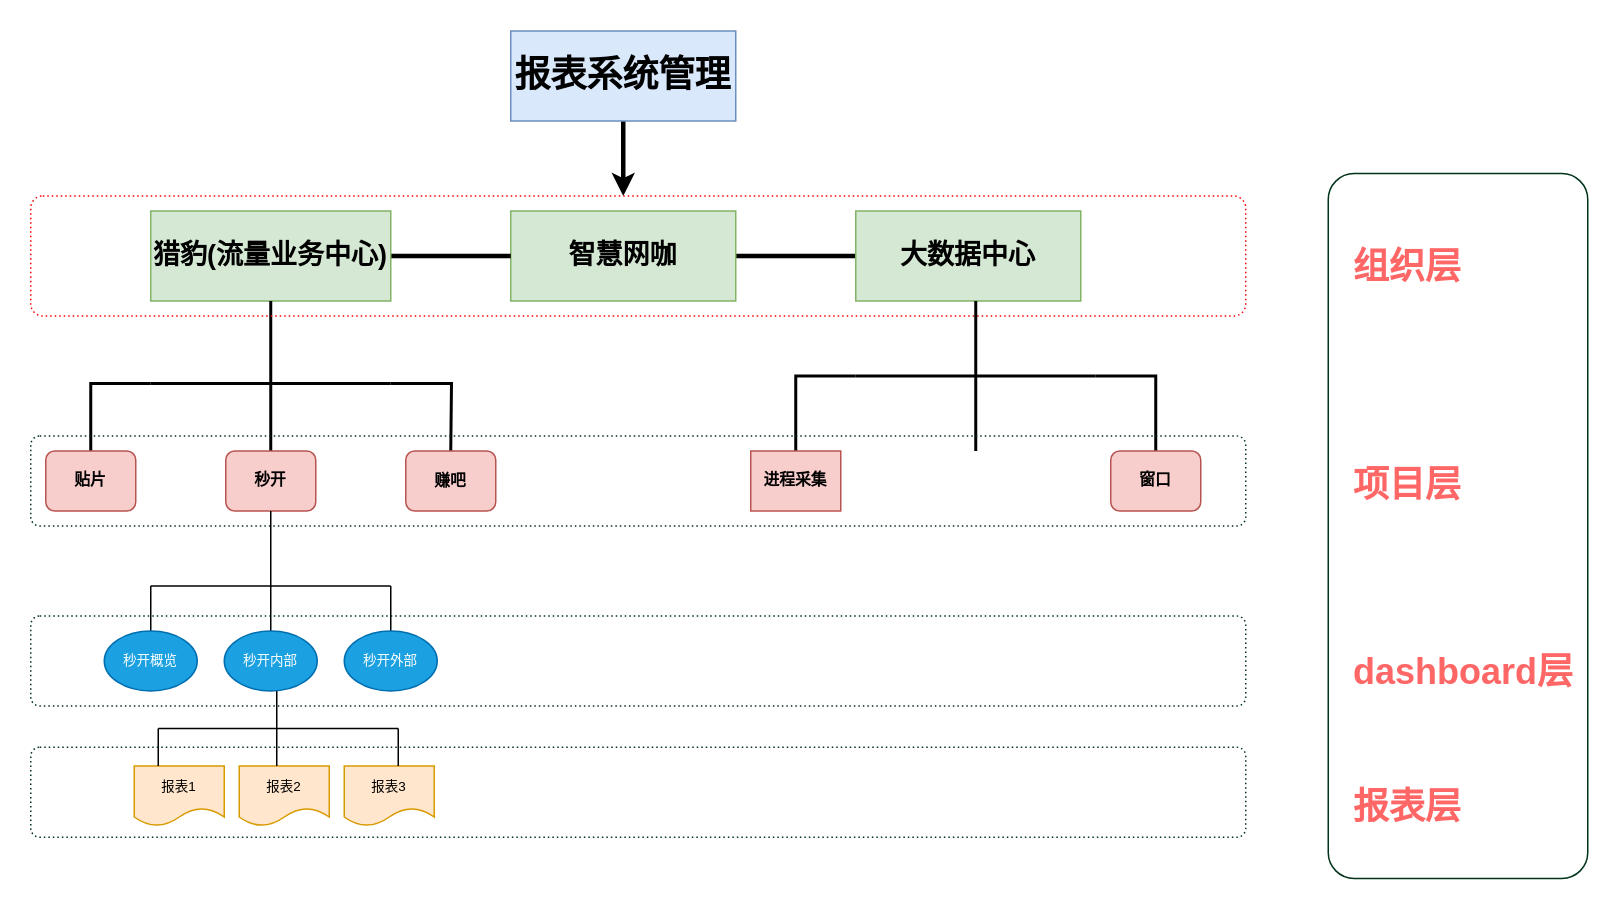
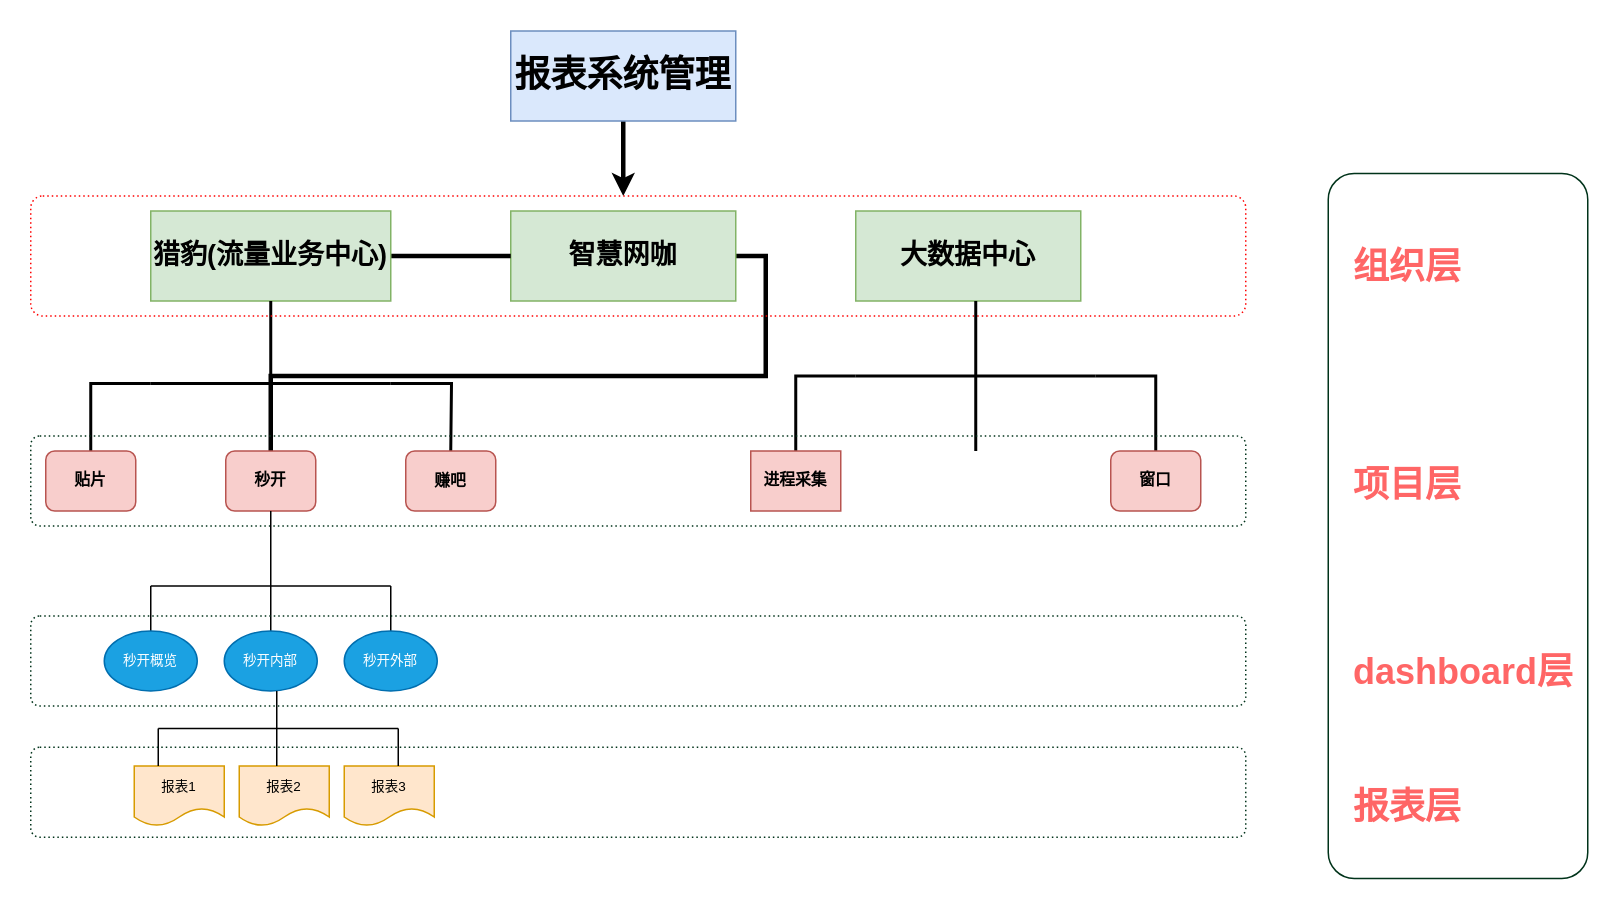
  <mxCell id="0" />
  <mxCell id="1" parent="0" />
  <mxCell id="2" style="edgeStyle=orthogonalEdgeStyle;rounded=0;orthogonalLoop=1;jettySize=auto;html=1;exitX=0.5;exitY=1;exitDx=0;exitDy=0;endArrow=classic;endFill=1;strokeWidth=3;" edge="1" parent="1" source="3"><mxGeometry relative="1" as="geometry"><mxPoint x="415" y="130" as="targetPoint" /></mxGeometry></mxCell>
  <mxCell id="3" value="&lt;h1&gt;报表系统管理&lt;/h1&gt;" style="rounded=0;whiteSpace=wrap;html=1;fillColor=#dae8fc;strokeColor=#6c8ebf;" vertex="1" parent="1"><mxGeometry x="340" y="20" width="150" height="60" as="geometry" /></mxCell>
- <mxCell id="4" style="edgeStyle=orthogonalEdgeStyle;rounded=0;orthogonalLoop=1;jettySize=auto;html=1;exitX=1;exitY=0.5;exitDx=0;exitDy=0;entryX=0;entryY=0.5;entryDx=0;entryDy=0;endArrow=none;endFill=0;strokeWidth=3;" edge="1" parent="1" source="5" target="8"><mxGeometry relative="1" as="geometry" /></mxCell>
+ <mxCell id="4" style="edgeStyle=orthogonalEdgeStyle;rounded=0;orthogonalLoop=1;jettySize=auto;html=1;exitX=1;exitY=0.5;exitDx=0;exitDy=0;endArrow=none;endFill=0;strokeWidth=3;" edge="1" parent="1" source="5" target="20"><mxGeometry relative="1" as="geometry" /></mxCell>
  <mxCell id="5" value="&lt;h2&gt;智慧网咖&lt;/h2&gt;" style="rounded=0;whiteSpace=wrap;html=1;fillColor=#d5e8d4;strokeColor=#82b366;" vertex="1" parent="1"><mxGeometry x="340" y="140" width="150" height="60" as="geometry" /></mxCell>
  <mxCell id="6" style="edgeStyle=orthogonalEdgeStyle;rounded=0;orthogonalLoop=1;jettySize=auto;html=1;exitX=1;exitY=0.5;exitDx=0;exitDy=0;entryX=0;entryY=0.5;entryDx=0;entryDy=0;endArrow=none;endFill=0;strokeWidth=3;" edge="1" parent="1" source="7" target="5"><mxGeometry relative="1" as="geometry" /></mxCell>
  <mxCell id="7" value="&lt;h2&gt;猎豹(流量业务中心)&lt;/h2&gt;" style="rounded=0;whiteSpace=wrap;html=1;fillColor=#d5e8d4;strokeColor=#82b366;" vertex="1" parent="1"><mxGeometry x="100" y="140" width="160" height="60" as="geometry" /></mxCell>
  <mxCell id="8" value="&lt;h2&gt;大数据中心&lt;/h2&gt;" style="rounded=0;whiteSpace=wrap;html=1;fillColor=#d5e8d4;strokeColor=#82b366;" vertex="1" parent="1"><mxGeometry x="570" y="140" width="150" height="60" as="geometry" /></mxCell>
  <mxCell id="9" value="&lt;h1&gt;组织层&lt;/h1&gt;" style="text;html=1;resizable=0;points=[];autosize=1;align=left;verticalAlign=top;spacingTop=-4;fontColor=#FF6666;" vertex="1" parent="1"><mxGeometry x="900" y="145" width="90" height="50" as="geometry" /></mxCell>
  <mxCell id="10" value="" style="line;strokeWidth=2;direction=south;html=1;fontSize=9;" vertex="1" parent="1"><mxGeometry x="175" y="200" width="10" height="100" as="geometry" /></mxCell>
  <mxCell id="11" style="edgeStyle=orthogonalEdgeStyle;rounded=0;orthogonalLoop=1;jettySize=auto;html=1;exitX=1;exitY=0.5;exitDx=0;exitDy=0;exitPerimeter=0;endArrow=none;endFill=0;strokeWidth=2;" edge="1" parent="1" source="12"><mxGeometry relative="1" as="geometry"><mxPoint x="300" y="300" as="targetPoint" /></mxGeometry></mxCell>
  <mxCell id="12" value="" style="line;strokeWidth=2;html=1;" vertex="1" parent="1"><mxGeometry x="100" y="250" width="160" height="10" as="geometry" /></mxCell>
  <mxCell id="13" style="edgeStyle=orthogonalEdgeStyle;rounded=0;orthogonalLoop=1;jettySize=auto;html=1;entryX=0;entryY=0.5;entryDx=0;entryDy=0;entryPerimeter=0;endArrow=none;endFill=0;strokeWidth=2;" edge="1" parent="1" target="12"><mxGeometry relative="1" as="geometry"><mxPoint y="300" as="sourcePoint" x="60" /><Array as="points"><mxPoint y="255" x="60" /></Array></mxGeometry></mxCell>
  <mxCell id="14" value="" style="line;strokeWidth=2;direction=south;html=1;" vertex="1" parent="1"><mxGeometry x="55" y="300" width="10" height="40" as="geometry" /></mxCell>
  <mxCell id="15" value="" style="line;strokeWidth=2;direction=south;html=1;" vertex="1" parent="1"><mxGeometry x="175" y="300" width="10" height="40" as="geometry" /></mxCell>
  <mxCell id="16" value="" style="line;strokeWidth=2;direction=south;html=1;" vertex="1" parent="1"><mxGeometry x="295" y="300" width="10" height="40" as="geometry" /></mxCell>
  <mxCell id="17" value="" style="rounded=1;arcSize=10;dashed=1;strokeColor=#FF0000;fillColor=none;gradientColor=none;dashPattern=1 2;strokeWidth=1;fontSize=9;fontColor=#FF0000;" vertex="1" parent="1"><mxGeometry x="20" y="130" width="810" height="80" as="geometry" /></mxCell>
  <mxCell id="18" value="&lt;h3&gt;贴片&lt;/h3&gt;" style="rounded=1;whiteSpace=wrap;html=1;strokeColor=#b85450;strokeWidth=1;fontSize=9;fillColor=#f8cecc;fontFamily=Times New Roman;" vertex="1" parent="1"><mxGeometry x="30" y="300" width="60" height="40" as="geometry" /></mxCell>
  <mxCell id="19" style="edgeStyle=orthogonalEdgeStyle;rounded=0;orthogonalLoop=1;jettySize=auto;html=1;exitX=0.5;exitY=0;exitDx=0;exitDy=0;entryX=0.75;entryY=0.5;entryDx=0;entryDy=0;entryPerimeter=0;endArrow=none;endFill=0;strokeWidth=2;fontFamily=Times New Roman;fontSize=9;fontColor=#FF6666;" edge="1" parent="1" source="20" target="15"><mxGeometry relative="1" as="geometry" /></mxCell>
  <mxCell id="20" value="&lt;h3&gt;秒开&lt;/h3&gt;" style="rounded=1;whiteSpace=wrap;html=1;strokeColor=#b85450;strokeWidth=1;fontSize=9;fillColor=#f8cecc;fontFamily=Times New Roman;" vertex="1" parent="1"><mxGeometry x="150" y="300" width="60" height="40" as="geometry" /></mxCell>
  <mxCell id="21" value="&lt;h3&gt;赚吧&lt;/h3&gt;" style="rounded=1;whiteSpace=wrap;html=1;strokeColor=#b85450;strokeWidth=1;fontSize=9;fillColor=#f8cecc;" vertex="1" parent="1"><mxGeometry x="270" y="300" width="60" height="40" as="geometry" /></mxCell>
  <mxCell id="22" value="" style="line;strokeWidth=2;direction=south;html=1;fontFamily=Times New Roman;fontSize=9;fontColor=#FF6666;" vertex="1" parent="1"><mxGeometry x="645" y="200" width="10" height="100" as="geometry" /></mxCell>
  <mxCell id="23" style="edgeStyle=orthogonalEdgeStyle;rounded=0;orthogonalLoop=1;jettySize=auto;html=1;exitX=1;exitY=0.5;exitDx=0;exitDy=0;exitPerimeter=0;endArrow=none;endFill=0;strokeWidth=2;entryX=0.5;entryY=0;entryDx=0;entryDy=0;entryPerimeter=0;" edge="1" parent="1" source="24" target="27"><mxGeometry relative="1" as="geometry"><mxPoint x="770" y="295" as="targetPoint" /></mxGeometry></mxCell>
  <mxCell id="24" value="" style="line;strokeWidth=2;html=1;" vertex="1" parent="1"><mxGeometry x="570" y="245" width="160" height="10" as="geometry" /></mxCell>
  <mxCell id="25" style="edgeStyle=orthogonalEdgeStyle;rounded=0;orthogonalLoop=1;jettySize=auto;html=1;entryX=0;entryY=0.5;entryDx=0;entryDy=0;entryPerimeter=0;endArrow=none;endFill=0;strokeWidth=2;" edge="1" parent="1" target="24" source="26"><mxGeometry relative="1" as="geometry"><mxPoint x="530" y="295" as="sourcePoint" /><Array as="points"><mxPoint x="530" y="250" /></Array></mxGeometry></mxCell>
  <mxCell id="26" value="&lt;h3&gt;进程采集&lt;/h3&gt;" style="whiteSpace=wrap;html=1;strokeColor=#b85450;strokeWidth=1;fontSize=9;fillColor=#f8cecc;fontFamily=Times New Roman;rounded=0;" vertex="1" parent="1"><mxGeometry x="500" y="300" width="60" height="40" as="geometry" /></mxCell>
  <mxCell id="27" value="&lt;h3&gt;窗口&lt;/h3&gt;" style="rounded=1;whiteSpace=wrap;html=1;strokeColor=#b85450;strokeWidth=1;fontSize=9;fillColor=#f8cecc;fontFamily=Times New Roman;" vertex="1" parent="1"><mxGeometry x="740" y="300" width="60" height="40" as="geometry" /></mxCell>
  <mxCell id="28" value="" style="rounded=1;arcSize=10;dashed=1;strokeColor=#00331A;fillColor=none;gradientColor=none;dashPattern=1 2;strokeWidth=1;fontSize=9;fontColor=#FF0000;" vertex="1" parent="1"><mxGeometry x="20" y="290" width="810" height="60" as="geometry" /></mxCell>
  <mxCell id="29" value="&lt;h1&gt;项目层&lt;/h1&gt;" style="text;html=1;resizable=0;points=[];autosize=1;align=left;verticalAlign=top;spacingTop=-4;fontColor=#FF6666;" vertex="1" parent="1"><mxGeometry x="900" y="290" width="90" height="50" as="geometry" /></mxCell>
  <mxCell id="30" value="" style="line;strokeWidth=1;direction=south;html=1;fontFamily=Times New Roman;fontSize=9;fontColor=#FF0000;" vertex="1" parent="1"><mxGeometry x="175" y="340" width="10" height="50" as="geometry" /></mxCell>
  <mxCell id="31" value="" style="line;strokeWidth=1;html=1;fontFamily=Times New Roman;fontSize=9;fontColor=#FF0000;" vertex="1" parent="1"><mxGeometry x="100" y="385" width="160" height="10" as="geometry" /></mxCell>
  <mxCell id="32" value="" style="line;strokeWidth=1;direction=south;html=1;fontFamily=Times New Roman;fontSize=9;fontColor=#FF0000;" vertex="1" parent="1"><mxGeometry x="95" y="390" width="10" height="30" as="geometry" /></mxCell>
  <mxCell id="33" value="" style="line;strokeWidth=1;direction=south;html=1;fontFamily=Times New Roman;fontSize=9;fontColor=#FF0000;" vertex="1" parent="1"><mxGeometry x="175" y="390" width="10" height="35" as="geometry" /></mxCell>
  <mxCell id="34" value="" style="line;strokeWidth=1;direction=south;html=1;fontFamily=Times New Roman;fontSize=9;fontColor=#FF0000;" vertex="1" parent="1"><mxGeometry x="255" y="390" width="10" height="35" as="geometry" /></mxCell>
  <mxCell id="35" value="秒开概览" style="ellipse;whiteSpace=wrap;html=1;strokeColor=#006EAF;strokeWidth=1;fontFamily=Tahoma;fontSize=9;fontColor=#ffffff;fillColor=#1ba1e2;" vertex="1" parent="1"><mxGeometry x="69" y="420" width="62" height="40" as="geometry" /></mxCell>
  <mxCell id="36" value="秒开内部" style="ellipse;whiteSpace=wrap;html=1;strokeColor=#006EAF;strokeWidth=1;fontFamily=Helvetica;fontSize=9;fontColor=#ffffff;fillColor=#1ba1e2;" vertex="1" parent="1"><mxGeometry x="149" y="420" width="62" height="40" as="geometry" /></mxCell>
  <mxCell id="37" value="秒开外部" style="ellipse;whiteSpace=wrap;html=1;strokeColor=#006EAF;strokeWidth=1;fontFamily=Helvetica;fontSize=9;fontColor=#ffffff;fillColor=#1ba1e2;" vertex="1" parent="1"><mxGeometry x="229" y="420" width="62" height="40" as="geometry" /></mxCell>
  <mxCell id="38" value="报表1" style="shape=document;whiteSpace=wrap;html=1;boundedLbl=1;strokeColor=#d79b00;strokeWidth=1;fontFamily=Helvetica;fontSize=9;fillColor=#ffe6cc;" vertex="1" parent="1"><mxGeometry x="89" y="510" width="60" height="40" as="geometry" /></mxCell>
  <mxCell id="39" value="报表2" style="shape=document;whiteSpace=wrap;html=1;boundedLbl=1;strokeColor=#d79b00;strokeWidth=1;fontFamily=Helvetica;fontSize=9;fillColor=#ffe6cc;" vertex="1" parent="1"><mxGeometry x="159" y="510" width="60" height="40" as="geometry" /></mxCell>
  <mxCell id="40" value="报表3" style="shape=document;whiteSpace=wrap;html=1;boundedLbl=1;strokeColor=#d79b00;strokeWidth=1;fontFamily=Helvetica;fontSize=9;fillColor=#ffe6cc;" vertex="1" parent="1"><mxGeometry x="229" y="510" width="60" height="40" as="geometry" /></mxCell>
  <mxCell id="41" value="" style="line;strokeWidth=1;direction=south;html=1;fontFamily=Helvetica;fontSize=9;fontColor=#000000;" vertex="1" parent="1"><mxGeometry x="179" y="460" width="10" height="50" as="geometry" /></mxCell>
  <mxCell id="42" value="" style="line;strokeWidth=1;html=1;fontFamily=Helvetica;fontSize=9;fontColor=#000000;" vertex="1" parent="1"><mxGeometry x="105" y="480" width="160" height="10" as="geometry" /></mxCell>
  <mxCell id="43" value="" style="line;strokeWidth=1;direction=south;html=1;fontFamily=Helvetica;fontSize=9;fontColor=#000000;" vertex="1" parent="1"><mxGeometry x="100" y="485" width="10" height="25" as="geometry" /></mxCell>
  <mxCell id="44" value="" style="line;strokeWidth=1;direction=south;html=1;fontFamily=Helvetica;fontSize=9;fontColor=#000000;" vertex="1" parent="1"><mxGeometry x="260" y="485" width="10" height="25" as="geometry" /></mxCell>
  <mxCell id="45" value="" style="rounded=1;arcSize=10;dashed=1;strokeColor=#00331A;fillColor=none;gradientColor=none;dashPattern=1 2;strokeWidth=1;fontSize=9;fontColor=#FF0000;" vertex="1" parent="1"><mxGeometry x="20" y="497.5" width="810" height="60" as="geometry" /></mxCell>
  <mxCell id="46" value="" style="rounded=1;arcSize=10;dashed=1;strokeColor=#00331A;fillColor=none;gradientColor=none;dashPattern=1 2;strokeWidth=1;fontSize=9;fontColor=#FF0000;" vertex="1" parent="1"><mxGeometry x="20" y="410" width="810" height="60" as="geometry" /></mxCell>
  <mxCell id="47" value="&lt;h1&gt;dashboard层&lt;/h1&gt;" style="text;html=1;resizable=0;points=[];autosize=1;align=left;verticalAlign=top;spacingTop=-4;fontColor=#FF6666;" vertex="1" parent="1"><mxGeometry x="900" y="415" width="160" height="50" as="geometry" /></mxCell>
  <mxCell id="48" value="&lt;h1&gt;报表层&lt;/h1&gt;" style="text;html=1;resizable=0;points=[];autosize=1;align=left;verticalAlign=top;spacingTop=-4;fontColor=#FF6666;" vertex="1" parent="1"><mxGeometry x="900" y="505" width="90" height="50" as="geometry" /></mxCell>
  <mxCell id="49" value="" style="rounded=1;arcSize=10;strokeColor=#00331A;fillColor=none;gradientColor=none;strokeWidth=1;fontSize=9;fontColor=#FF0000;" vertex="1" parent="1"><mxGeometry x="885" y="115" width="173" height="470" as="geometry" /></mxCell>
